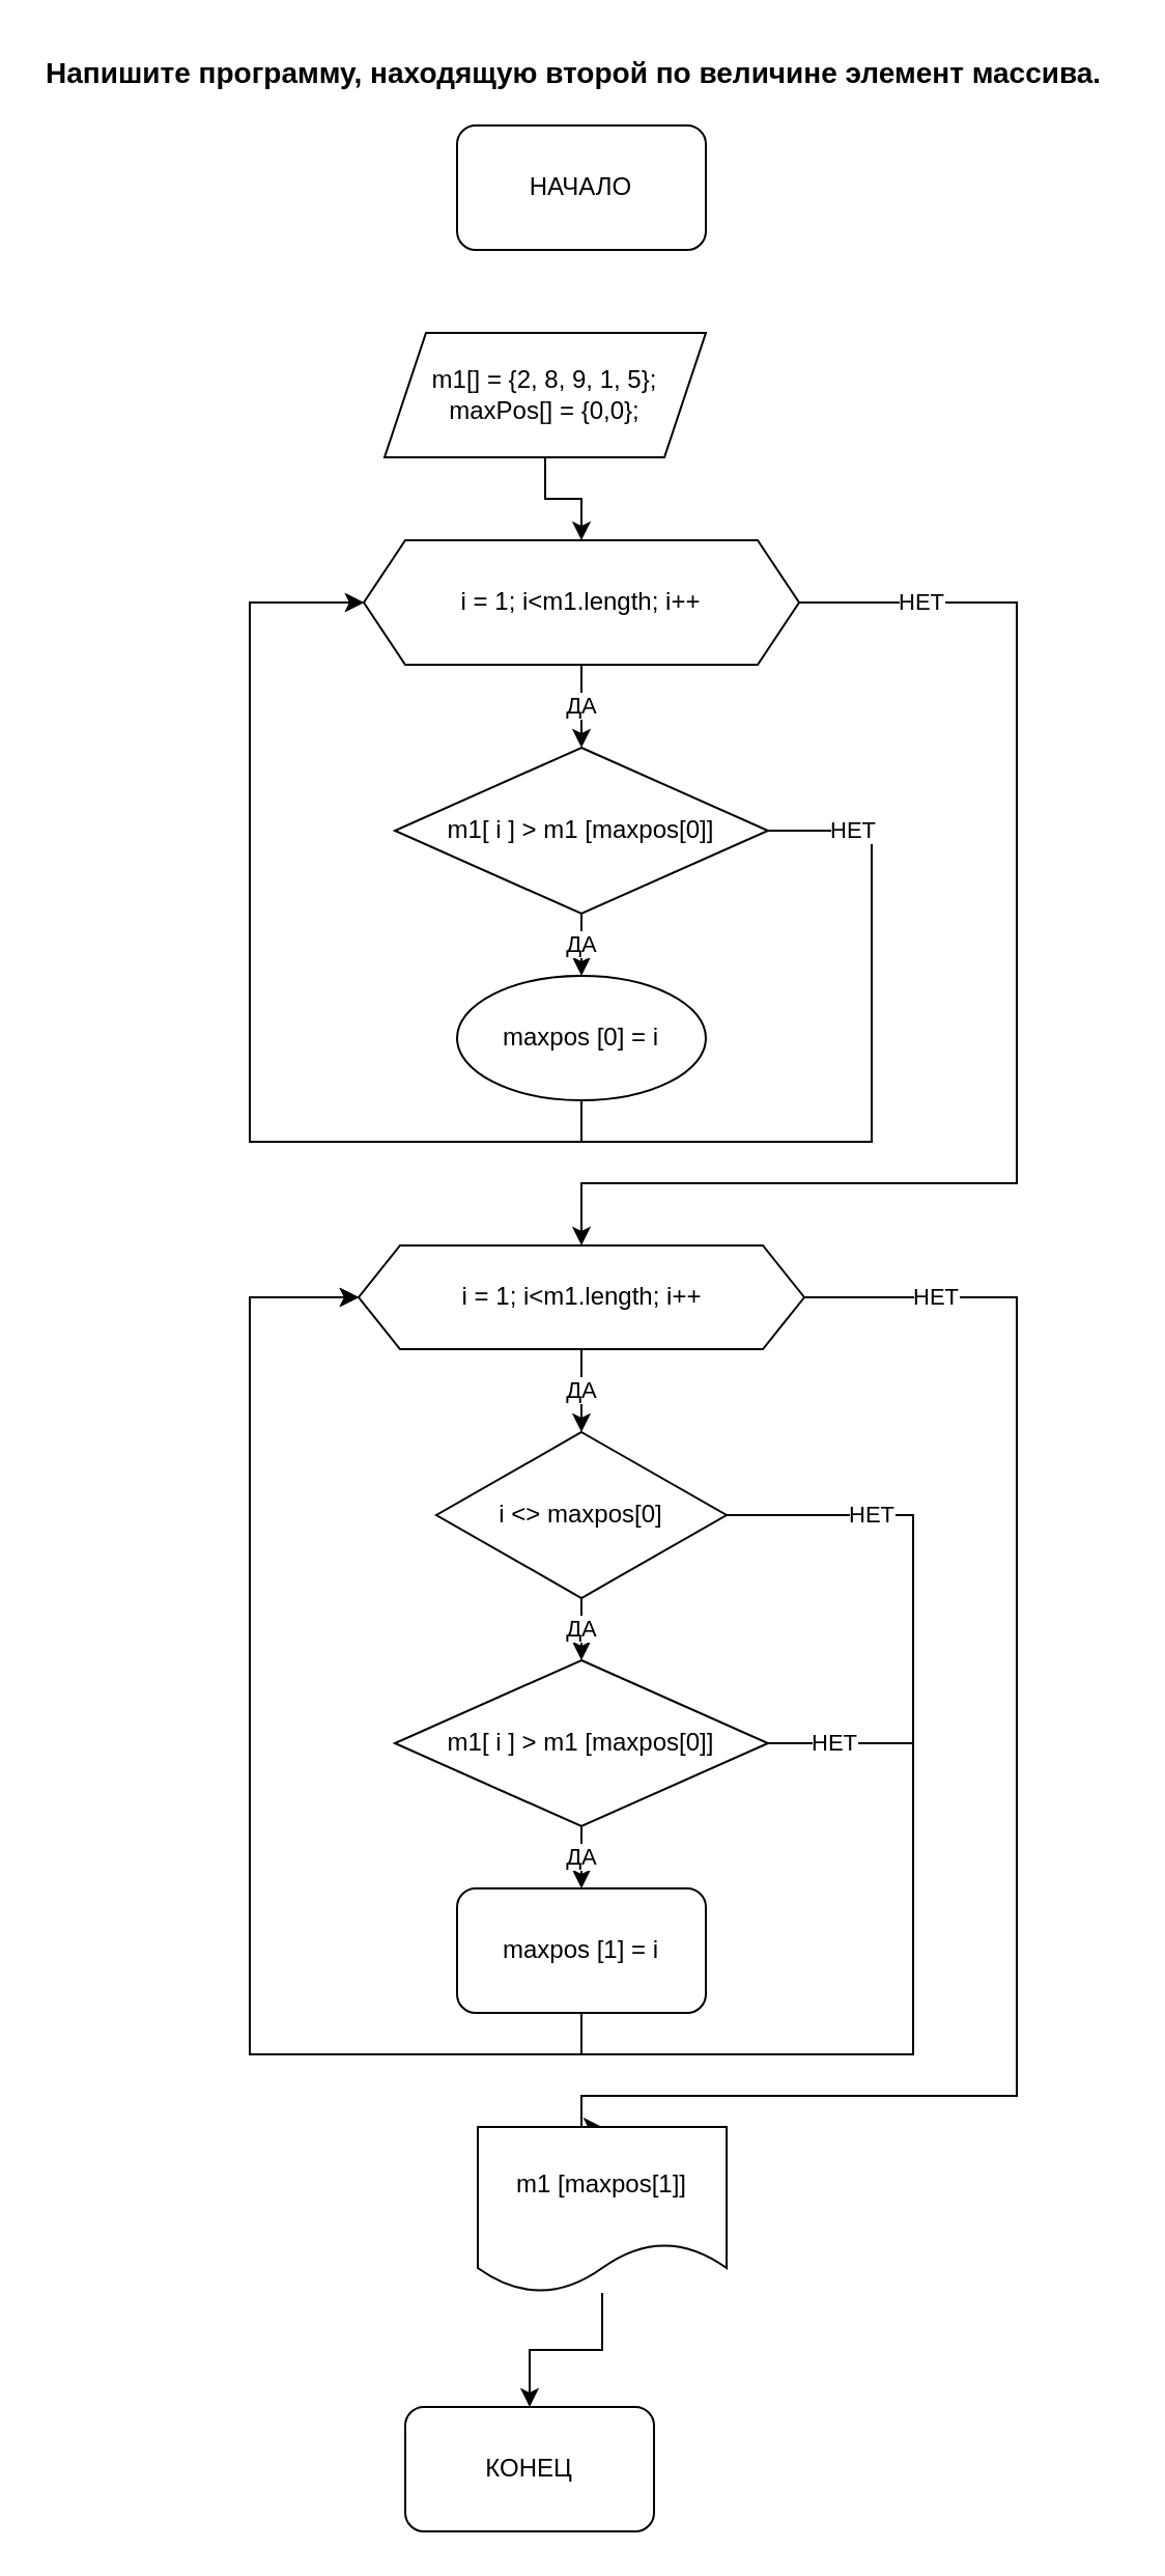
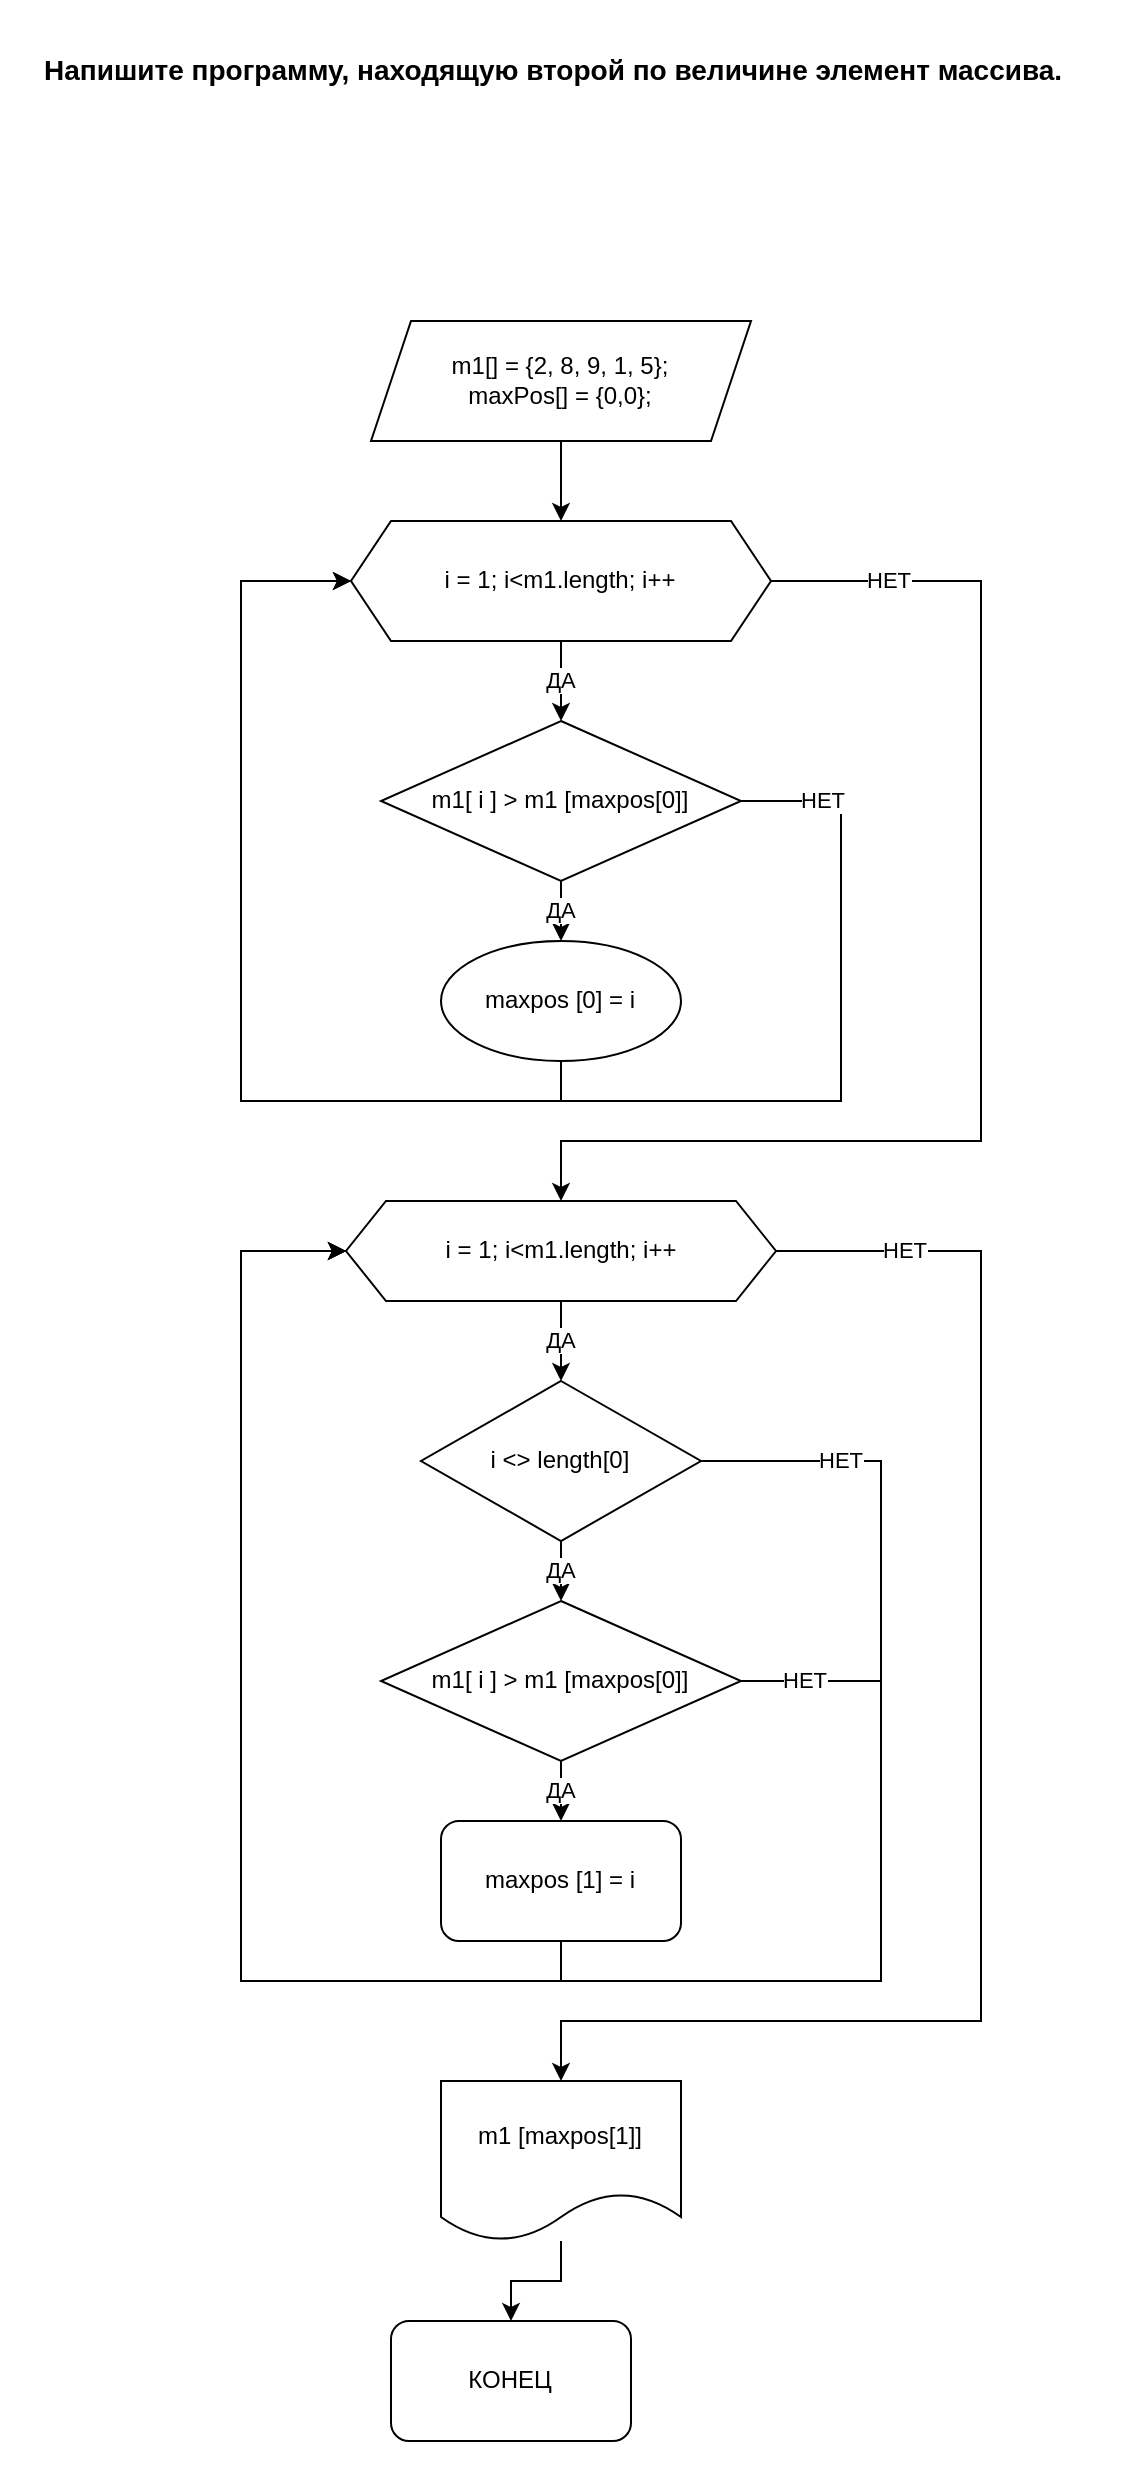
  <mxCell id="0" />
  <mxCell id="1" parent="0" />
- <mxCell id="2" value="НАЧАЛО" style="rounded=1;whiteSpace=wrap;html=1;" vertex="1" parent="1"><mxGeometry x="220" y="60" width="120" height="60" as="geometry" /></mxCell>
  <mxCell id="3" style="edgeStyle=orthogonalEdgeStyle;rounded=0;orthogonalLoop=1;jettySize=auto;html=1;exitX=0.5;exitY=1;exitDx=0;exitDy=0;entryX=0.5;entryY=0;entryDx=0;entryDy=0;" edge="1" parent="1" source="4" target="7"><mxGeometry relative="1" as="geometry" /></mxCell>
- <mxCell id="4" value="&lt;div&gt;m1[] = {2, 8, 9, 1, 5};&lt;/div&gt;&lt;div&gt;maxPos[] = {0,0};&lt;/div&gt;" style="shape=parallelogram;perimeter=parallelogramPerimeter;whiteSpace=wrap;html=1;fixedSize=1;" vertex="1" parent="1"><mxGeometry x="185" y="160" width="155" height="60" as="geometry" /></mxCell>
+ <mxCell id="4" value="&lt;div&gt;m1[] = {2, 8, 9, 1, 5};&lt;/div&gt;&lt;div&gt;maxPos[] = {0,0};&lt;/div&gt;" style="shape=parallelogram;perimeter=parallelogramPerimeter;whiteSpace=wrap;html=1;fixedSize=1;" vertex="1" parent="1"><mxGeometry x="185" y="160" width="190" height="60" as="geometry" /></mxCell>
  <mxCell id="5" value="ДА" style="edgeStyle=orthogonalEdgeStyle;rounded=0;orthogonalLoop=1;jettySize=auto;html=1;exitX=0.5;exitY=1;exitDx=0;exitDy=0;" edge="1" parent="1" source="7" target="10"><mxGeometry relative="1" as="geometry" /></mxCell>
  <mxCell id="6" value="НЕТ" style="edgeStyle=orthogonalEdgeStyle;rounded=0;orthogonalLoop=1;jettySize=auto;html=1;exitX=1;exitY=0.5;exitDx=0;exitDy=0;entryX=0.5;entryY=0;entryDx=0;entryDy=0;" edge="1" parent="1" source="7" target="15"><mxGeometry x="-0.812" relative="1" as="geometry"><Array as="points"><mxPoint x="490" y="290" /><mxPoint x="490" y="570" /><mxPoint x="280" y="570" /></Array><mxPoint as="offset" /></mxGeometry></mxCell>
  <mxCell id="7" value="i = 1; i&amp;lt;m1.length; i++" style="shape=hexagon;perimeter=hexagonPerimeter2;whiteSpace=wrap;html=1;fixedSize=1;" vertex="1" parent="1"><mxGeometry x="175" y="260" width="210" height="60" as="geometry" /></mxCell>
  <mxCell id="8" value="ДА" style="edgeStyle=orthogonalEdgeStyle;rounded=0;orthogonalLoop=1;jettySize=auto;html=1;exitX=0.5;exitY=1;exitDx=0;exitDy=0;entryX=0.5;entryY=0;entryDx=0;entryDy=0;" edge="1" parent="1" source="10" target="12"><mxGeometry relative="1" as="geometry" /></mxCell>
  <mxCell id="9" value="НЕТ" style="edgeStyle=orthogonalEdgeStyle;rounded=0;orthogonalLoop=1;jettySize=auto;html=1;exitX=1;exitY=0.5;exitDx=0;exitDy=0;entryX=0;entryY=0.5;entryDx=0;entryDy=0;" edge="1" parent="1" source="10" target="7"><mxGeometry x="-0.899" relative="1" as="geometry"><Array as="points"><mxPoint x="420" y="400" /><mxPoint x="420" y="550" /><mxPoint x="120" y="550" /><mxPoint x="120" y="290" /></Array><mxPoint as="offset" /></mxGeometry></mxCell>
  <mxCell id="10" value="m1[ i ] &amp;gt; m1 [maxpos[0]]" style="rhombus;whiteSpace=wrap;html=1;" vertex="1" parent="1"><mxGeometry x="190" y="360" width="180" height="80" as="geometry" /></mxCell>
  <mxCell id="11" style="edgeStyle=orthogonalEdgeStyle;rounded=0;orthogonalLoop=1;jettySize=auto;html=1;exitX=0.5;exitY=1;exitDx=0;exitDy=0;entryX=0;entryY=0.5;entryDx=0;entryDy=0;" edge="1" parent="1" source="12" target="7"><mxGeometry relative="1" as="geometry"><Array as="points"><mxPoint x="280" y="550" /><mxPoint x="120" y="550" /><mxPoint x="120" y="290" /></Array></mxGeometry></mxCell>
  <mxCell id="12" value="maxpos [0] = i" style="ellipse;whiteSpace=wrap;html=1;" vertex="1" parent="1"><mxGeometry x="220" y="470" width="120" height="60" as="geometry" /></mxCell>
  <mxCell id="13" value="ДА" style="edgeStyle=orthogonalEdgeStyle;rounded=0;orthogonalLoop=1;jettySize=auto;html=1;exitX=0.5;exitY=1;exitDx=0;exitDy=0;entryX=0.5;entryY=0;entryDx=0;entryDy=0;" edge="1" parent="1" source="15" target="18"><mxGeometry relative="1" as="geometry" /></mxCell>
  <mxCell id="14" value="НЕТ" style="edgeStyle=orthogonalEdgeStyle;rounded=0;orthogonalLoop=1;jettySize=auto;html=1;exitX=1;exitY=0.5;exitDx=0;exitDy=0;entryX=0.5;entryY=0;entryDx=0;entryDy=0;" edge="1" parent="1" source="15" target="25"><mxGeometry x="-0.828" relative="1" as="geometry"><Array as="points"><mxPoint x="490" y="625" /><mxPoint x="490" y="1010" /><mxPoint x="280" y="1010" /></Array><mxPoint x="1" as="offset" /></mxGeometry></mxCell>
  <mxCell id="15" value="&lt;span&gt;i = 1; i&amp;lt;m1.length; i++&lt;/span&gt;" style="shape=hexagon;perimeter=hexagonPerimeter2;whiteSpace=wrap;html=1;fixedSize=1;" vertex="1" parent="1"><mxGeometry x="172.5" y="600" width="215" height="50" as="geometry" /></mxCell>
  <mxCell id="16" value="ДА" style="edgeStyle=orthogonalEdgeStyle;rounded=0;orthogonalLoop=1;jettySize=auto;html=1;exitX=0.5;exitY=1;exitDx=0;exitDy=0;entryX=0.5;entryY=0;entryDx=0;entryDy=0;" edge="1" parent="1" source="18" target="21"><mxGeometry relative="1" as="geometry" /></mxCell>
  <mxCell id="17" value="НЕТ" style="edgeStyle=orthogonalEdgeStyle;rounded=0;orthogonalLoop=1;jettySize=auto;html=1;exitX=1;exitY=0.5;exitDx=0;exitDy=0;entryX=0;entryY=0.5;entryDx=0;entryDy=0;" edge="1" parent="1" source="18" target="15"><mxGeometry x="-0.871" relative="1" as="geometry"><mxPoint x="520" y="900" as="targetPoint" /><Array as="points"><mxPoint x="440" y="730" /><mxPoint x="440" y="990" /><mxPoint x="120" y="990" /><mxPoint x="120" y="625" /></Array><mxPoint as="offset" /></mxGeometry></mxCell>
- <mxCell id="18" value="i &amp;lt;&amp;gt; maxpos[0]" style="rhombus;whiteSpace=wrap;html=1;" vertex="1" parent="1"><mxGeometry x="210" y="690" width="140" height="80" as="geometry" /></mxCell>
+ <mxCell id="18" value="i &amp;lt;&amp;gt; length[0]" style="rhombus;whiteSpace=wrap;html=1;" vertex="1" parent="1"><mxGeometry x="210" y="690" width="140" height="80" as="geometry" /></mxCell>
  <mxCell id="19" value="ДА" style="edgeStyle=orthogonalEdgeStyle;rounded=0;orthogonalLoop=1;jettySize=auto;html=1;exitX=0.5;exitY=1;exitDx=0;exitDy=0;" edge="1" parent="1" source="21" target="23"><mxGeometry relative="1" as="geometry" /></mxCell>
  <mxCell id="20" value="НЕТ" style="edgeStyle=orthogonalEdgeStyle;rounded=0;orthogonalLoop=1;jettySize=auto;html=1;exitX=1;exitY=0.5;exitDx=0;exitDy=0;entryX=0;entryY=0.5;entryDx=0;entryDy=0;" edge="1" parent="1" source="21" target="15"><mxGeometry x="-0.933" relative="1" as="geometry"><mxPoint x="620" y="720" as="targetPoint" /><Array as="points"><mxPoint x="440" y="840" /><mxPoint x="440" y="990" /><mxPoint x="120" y="990" /><mxPoint x="120" y="625" /></Array><mxPoint as="offset" /></mxGeometry></mxCell>
  <mxCell id="21" value="m1[ i ] &amp;gt; m1 [maxpos[0]]" style="rhombus;whiteSpace=wrap;html=1;" vertex="1" parent="1"><mxGeometry x="190" y="800" width="180" height="80" as="geometry" /></mxCell>
  <mxCell id="22" style="edgeStyle=orthogonalEdgeStyle;rounded=0;orthogonalLoop=1;jettySize=auto;html=1;exitX=0.5;exitY=1;exitDx=0;exitDy=0;entryX=0;entryY=0.5;entryDx=0;entryDy=0;" edge="1" parent="1" source="23" target="15"><mxGeometry relative="1" as="geometry"><Array as="points"><mxPoint x="280" y="990" /><mxPoint x="120" y="990" /><mxPoint x="120" y="625" /></Array></mxGeometry></mxCell>
  <mxCell id="23" value="maxpos [1] = i" style="whiteSpace=wrap;html=1;rounded=1;" vertex="1" parent="1"><mxGeometry x="220" y="910" width="120" height="60" as="geometry" /></mxCell>
  <mxCell id="24" style="edgeStyle=orthogonalEdgeStyle;rounded=0;orthogonalLoop=1;jettySize=auto;html=1;entryX=0.5;entryY=0;entryDx=0;entryDy=0;" edge="1" parent="1" source="25" target="26"><mxGeometry relative="1" as="geometry" /></mxCell>
- <mxCell id="25" value="m1 [maxpos[1]]" style="shape=document;whiteSpace=wrap;html=1;boundedLbl=1;" vertex="1" parent="1"><mxGeometry x="230" y="1025" width="120" height="80" as="geometry" /></mxCell>
+ <mxCell id="25" value="m1 [maxpos[1]]" style="shape=document;whiteSpace=wrap;html=1;boundedLbl=1;" vertex="1" parent="1"><mxGeometry x="220" y="1040" width="120" height="80" as="geometry" /></mxCell>
  <mxCell id="26" value="КОНЕЦ" style="rounded=1;whiteSpace=wrap;html=1;" vertex="1" parent="1"><mxGeometry x="195" y="1160" width="120" height="60" as="geometry" /></mxCell>
  <mxCell id="27" value="&lt;span style=&quot;font-size: 14px; font-style: normal; letter-spacing: normal; text-indent: 0px; text-transform: none; word-spacing: 0px; display: inline; float: none;&quot;&gt;Напишите программу, находящую второй по величине элемент массива.&lt;/span&gt;" style="text;whiteSpace=wrap;html=1;fontColor=default;labelBackgroundColor=none;fontSize=14;fontStyle=1" vertex="1" parent="1"><mxGeometry x="20" y="20" width="520" height="30" as="geometry" /></mxCell>
